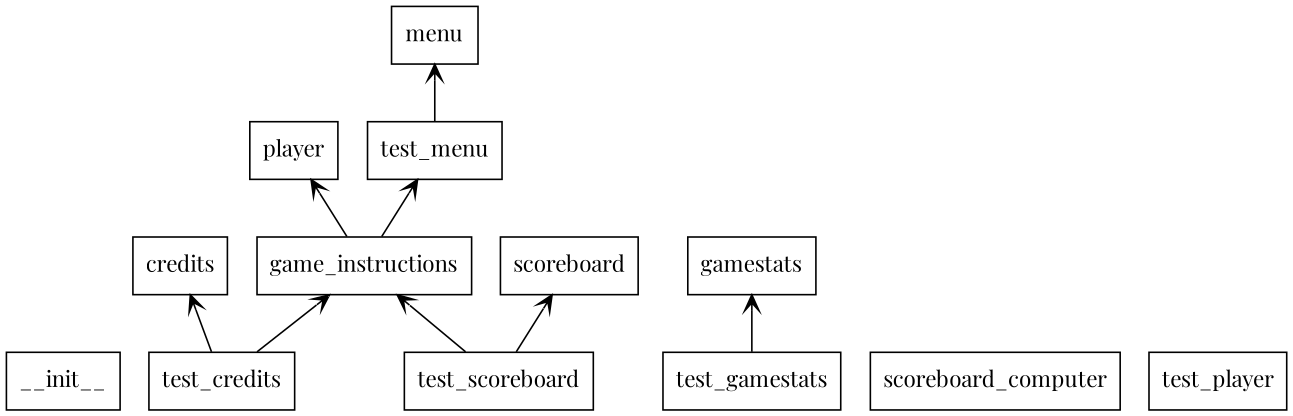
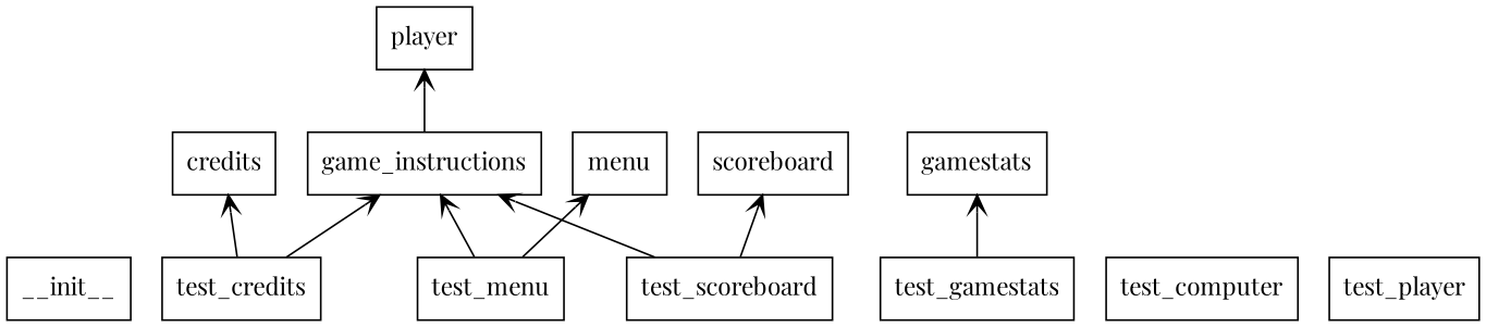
  digraph {
    fontname="Playfair Display"
    rankdir=BT
    node [fontname="Playfair Display" shape=box]
    edge [arrowhead=open arrowtail=none fontname="Playfair Display"]
    n1 [label=__init__]
    n2 [label=credits]
    n3 [label=gamestats]
    n4 [label=player]
    n5 [label=menu]
    n6 [label=scoreboard]
-   n7 [label=scoreboard_computer]
+   n7 [label=test_computer]
    n8 [label=test_credits]
    n9 [label=game_instructions]
    n10 [label=test_gamestats]
    n11 [label=test_menu]
    n12 [label=test_player]
    n13 [label=test_scoreboard]
    n8 -> n2
    n8 -> n9
    n9 -> n4
    n10 -> n3
    n11 -> n5
-   n9 -> n11
+   n11 -> n9
    n13 -> n6
    n13 -> n9
  }
